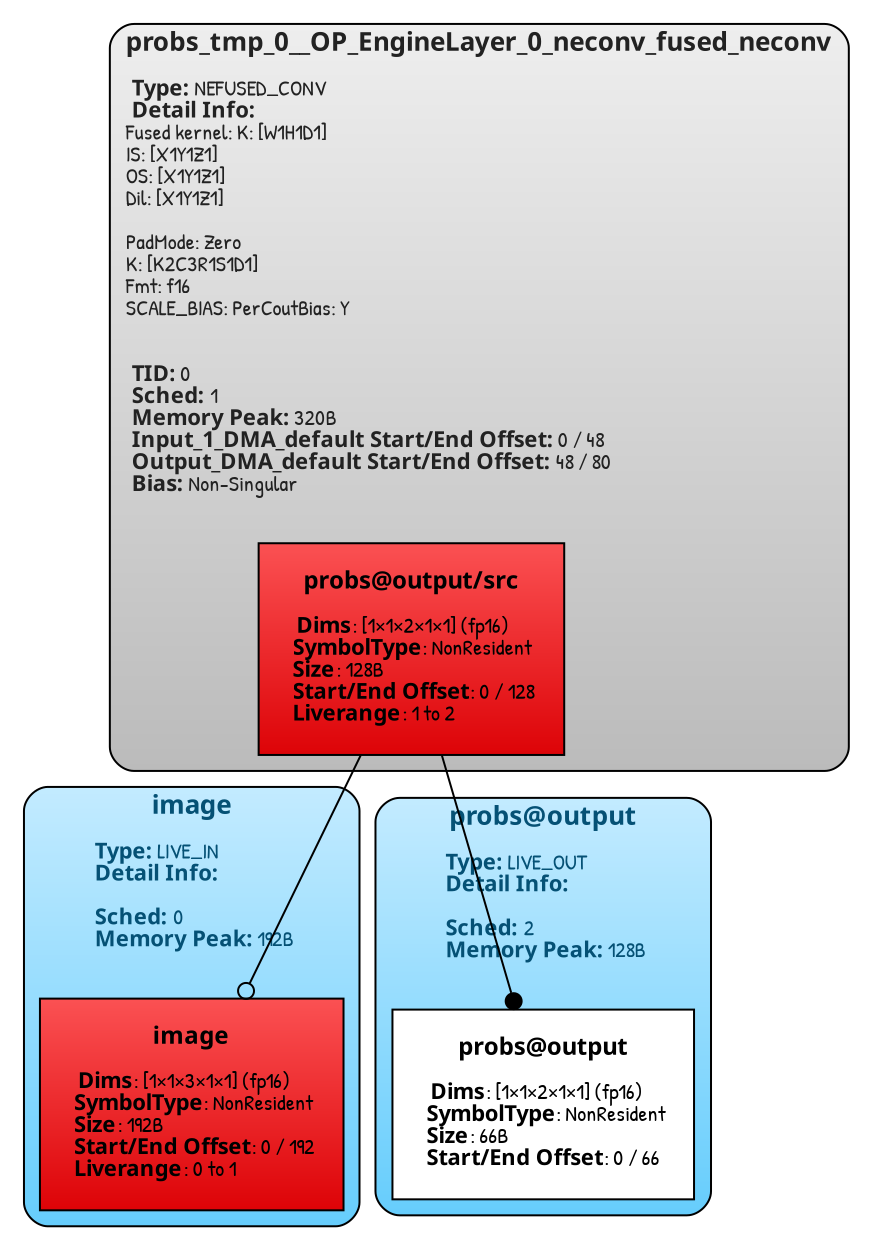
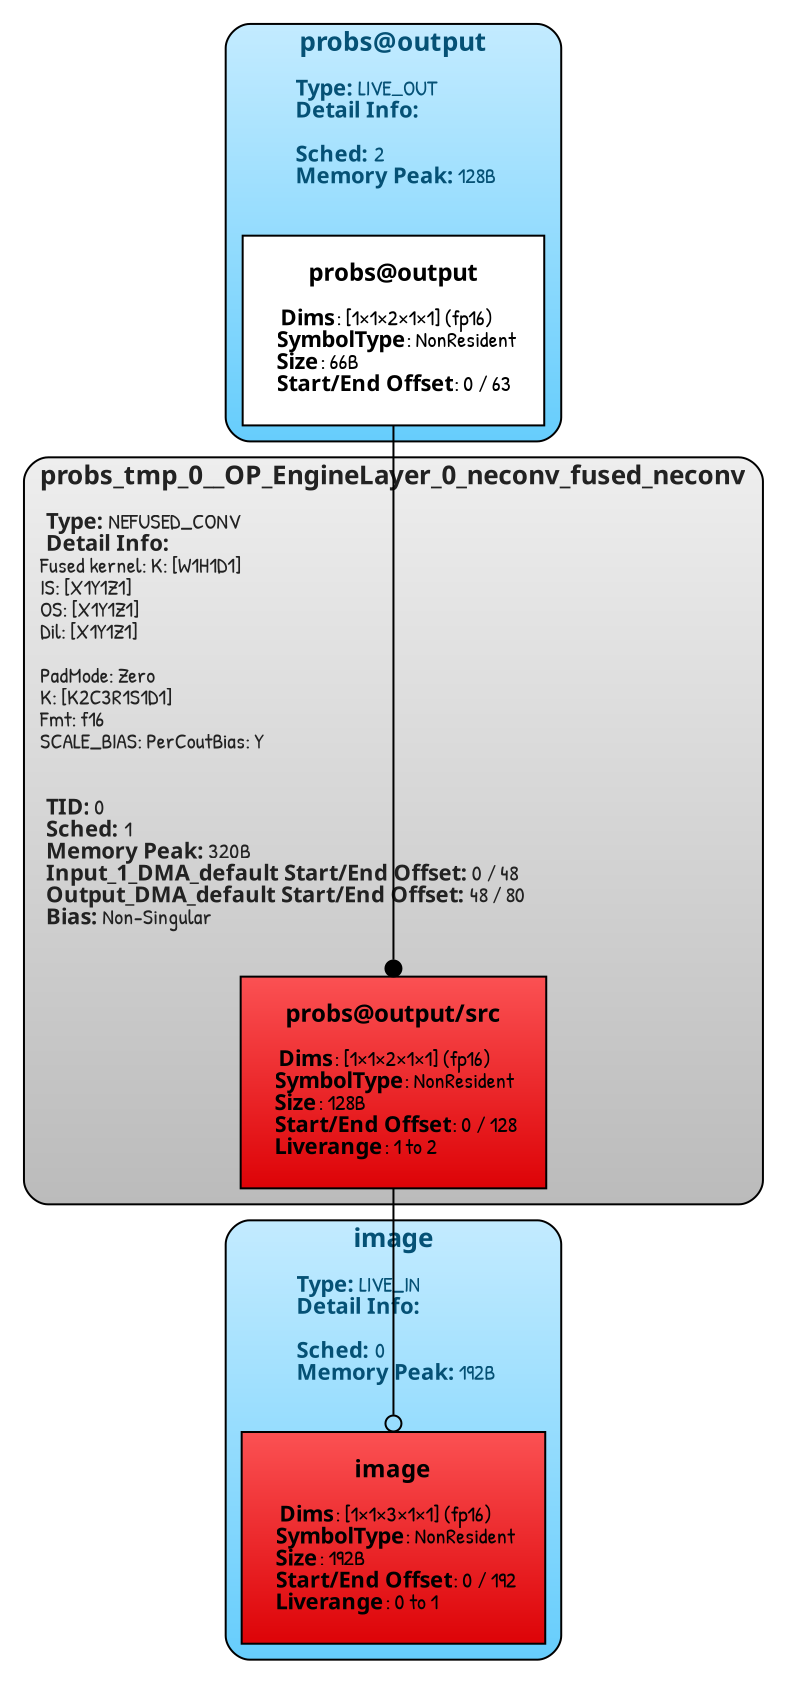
  digraph {
    compound=true
    fontname="Patrick Hand"
    node [fillcolor="#FB5153:#DD0307" fontname="Patrick Hand" fontsize=11 gradientangle=270 margin=.2 shape=box style=filled]
    edge [fontname="Patrick Hand" style=solid]
    n1 [label=<<font point-size='12' face='Arial Rounded MT Bold'>image</font><br/><br align='left'/>  <font face='Arial Rounded MT Bold'>Dims</font>: [1×1×3×1×1] (fp16)<br align='left'/> <font face='Arial Rounded MT Bold'>SymbolType</font>: NonResident<br align='left'/> <font face='Arial Rounded MT Bold'>Size</font>: 192B<br align='left'/> <font face='Arial Rounded MT Bold'>Start/End Offset</font>: 0 / 192<br align='left'/> <font face='Arial Rounded MT Bold'>Liverange</font>: 0 to 1<br align='left'/>>]
-   n2 [fillcolor=white label=<<font point-size='12' face='Arial Rounded MT Bold'>probs@output</font><br/><br align='left'/>  <font face='Arial Rounded MT Bold'>Dims</font>: [1×1×2×1×1] (fp16)<br align='left'/> <font face='Arial Rounded MT Bold'>SymbolType</font>: NonResident<br align='left'/> <font face='Arial Rounded MT Bold'>Size</font>: 66B<br align='left'/> <font face='Arial Rounded MT Bold'>Start/End Offset</font>: 0 / 66<br align='left'/>>]
+   n2 [fillcolor=white label=<<font point-size='12' face='Arial Rounded MT Bold'>probs@output</font><br/><br align='left'/>  <font face='Arial Rounded MT Bold'>Dims</font>: [1×1×2×1×1] (fp16)<br align='left'/> <font face='Arial Rounded MT Bold'>SymbolType</font>: NonResident<br align='left'/> <font face='Arial Rounded MT Bold'>Size</font>: 66B<br align='left'/> <font face='Arial Rounded MT Bold'>Start/End Offset</font>: 0 / 63<br align='left'/>>]
    n3 [label=<<font point-size='12' face='Arial Rounded MT Bold'>probs@output/src</font><br/><br align='left'/>  <font face='Arial Rounded MT Bold'>Dims</font>: [1×1×2×1×1] (fp16)<br align='left'/> <font face='Arial Rounded MT Bold'>SymbolType</font>: NonResident<br align='left'/> <font face='Arial Rounded MT Bold'>Size</font>: 128B<br align='left'/> <font face='Arial Rounded MT Bold'>Start/End Offset</font>: 0 / 128<br align='left'/> <font face='Arial Rounded MT Bold'>Liverange</font>: 1 to 2<br align='left'/>>]
    subgraph cluster_1 {
      bgcolor="#66CDFC:#C3EBFF"
      fontcolor="#055175"
      fontsize=11
      gradientangle=90
      label=<<font point-size='13' face='Arial Rounded MT Bold'>image</font><br/><br align='left'/> <font face='Arial Rounded MT Bold'>Type:</font> LIVE_IN<br align='left'/> <font face='Arial Rounded MT Bold'>Detail Info:</font> <br align='left'/><br align='left'/> <font face='Arial Rounded MT Bold'>Sched:</font> 0<br align='left'/> <font face='Arial Rounded MT Bold'>Memory Peak:</font> 192B<br align='left'/> >
      style=rounded
      n1
    }
    subgraph cluster_2 {
      bgcolor="#66CDFC:#C3EBFF"
      fontcolor="#055175"
      fontsize=11
      gradientangle=90
      label=<<font point-size='13' face='Arial Rounded MT Bold'>probs@output</font><br/><br align='left'/> <font face='Arial Rounded MT Bold'>Type:</font> LIVE_OUT<br align='left'/> <font face='Arial Rounded MT Bold'>Detail Info:</font> <br align='left'/><br align='left'/> <font face='Arial Rounded MT Bold'>Sched:</font> 2<br align='left'/> <font face='Arial Rounded MT Bold'>Memory Peak:</font> 128B<br align='left'/> >
      style=rounded
      n2
    }
    subgraph cluster_3 {
      bgcolor="#BBBBBB:#EEEEEE"
      fontcolor="#222222"
      fontsize=11
      gradientangle=90
      label=<<font point-size='13' face='Arial Rounded MT Bold'>probs_tmp_0__OP_EngineLayer_0_neconv_fused_neconv</font><br/><br align='left'/> <font face='Arial Rounded MT Bold'>Type:</font> NEFUSED_CONV<br align='left'/> <font face='Arial Rounded MT Bold'>Detail Info:</font> <br align='left'/>Fused kernel: K: [W1H1D1]<br align='left'/>IS: [X1Y1Z1]<br align='left'/>OS: [X1Y1Z1]<br align='left'/>Dil: [X1Y1Z1]<br align='left'/><br align='left'/>PadMode: Zero<br align='left'/>K: [K2C3R1S1D1]<br align='left'/>Fmt: f16<br align='left'/>SCALE_BIAS: PerCoutBias: Y<br align='left'/><br align='left'/><br align='left'/> <font face='Arial Rounded MT Bold'>TID:</font> 0<br align='left'/> <font face='Arial Rounded MT Bold'>Sched:</font> 1<br align='left'/> <font face='Arial Rounded MT Bold'>Memory Peak:</font> 320B<br align='left'/> <font face='Arial Rounded MT Bold'>Input_1_DMA_default Start/End Offset:</font> 0 / 48<br align='left'/> <font face='Arial Rounded MT Bold'>Output_DMA_default Start/End Offset:</font> 48 / 80<br align='left'/> <font face='Arial Rounded MT Bold'>Bias:</font> Non-Singular<br align='left'/> >
      style=rounded
      n3
    }
    n3 -> n1 [arrowhead=odot]
-   n3 -> n2 [arrowhead=dot]
+   n2 -> n3 [arrowhead=dot]
  }
